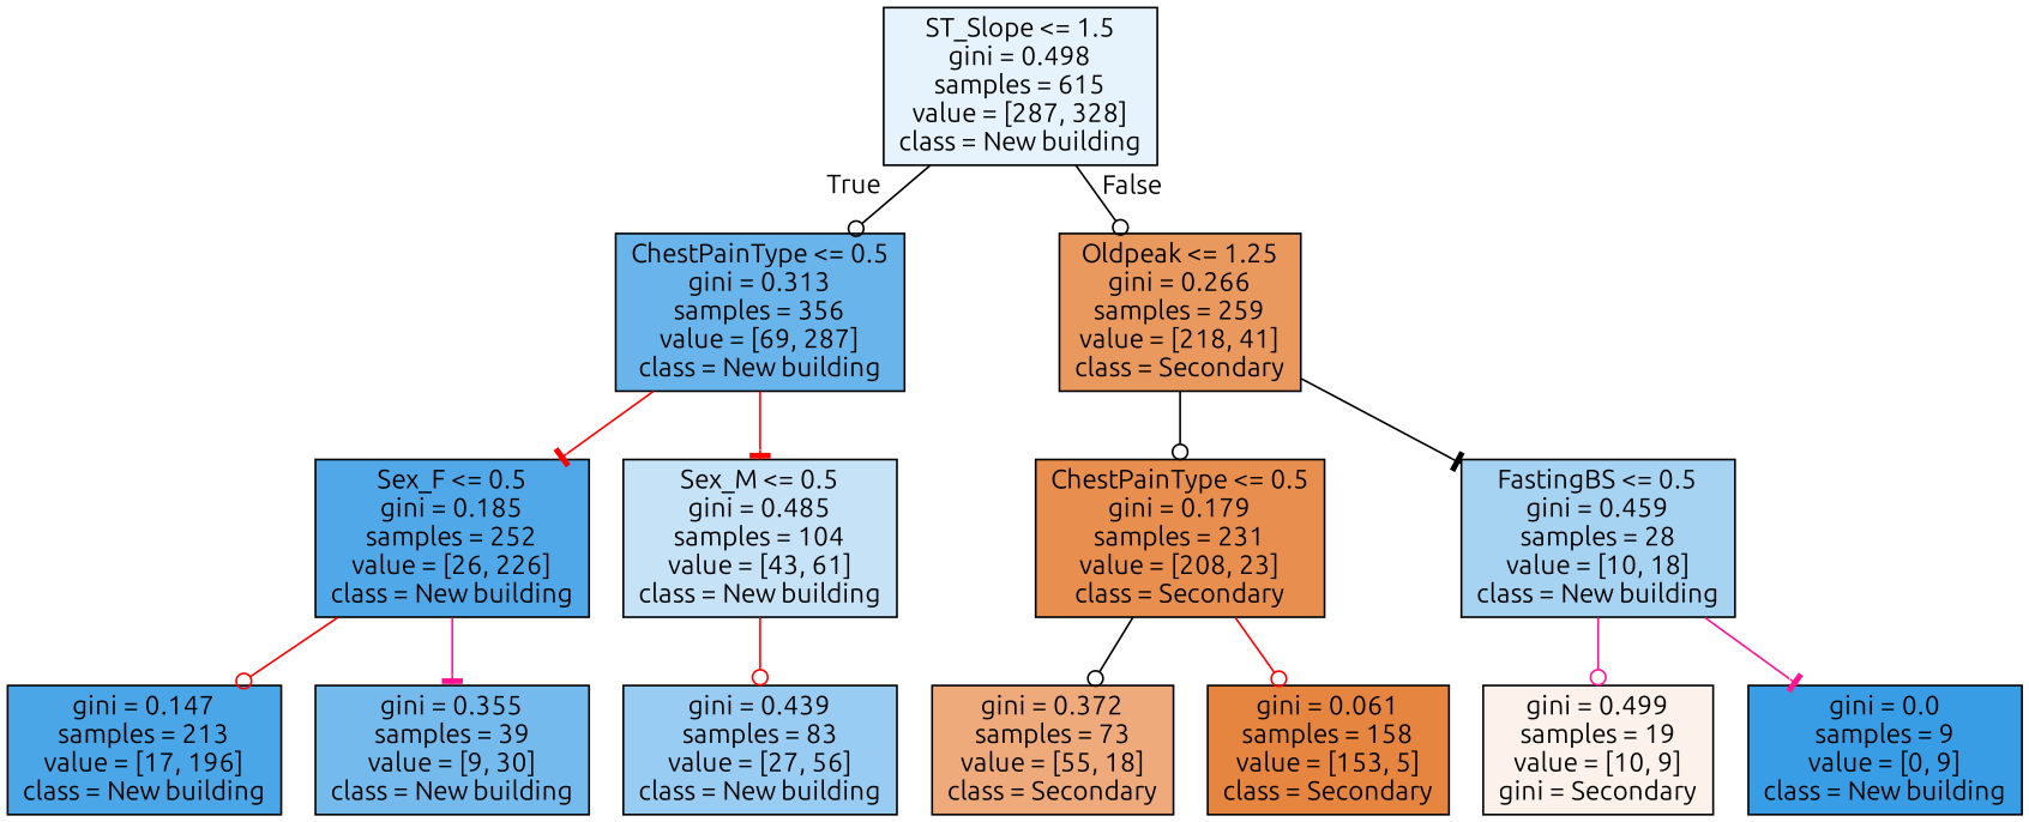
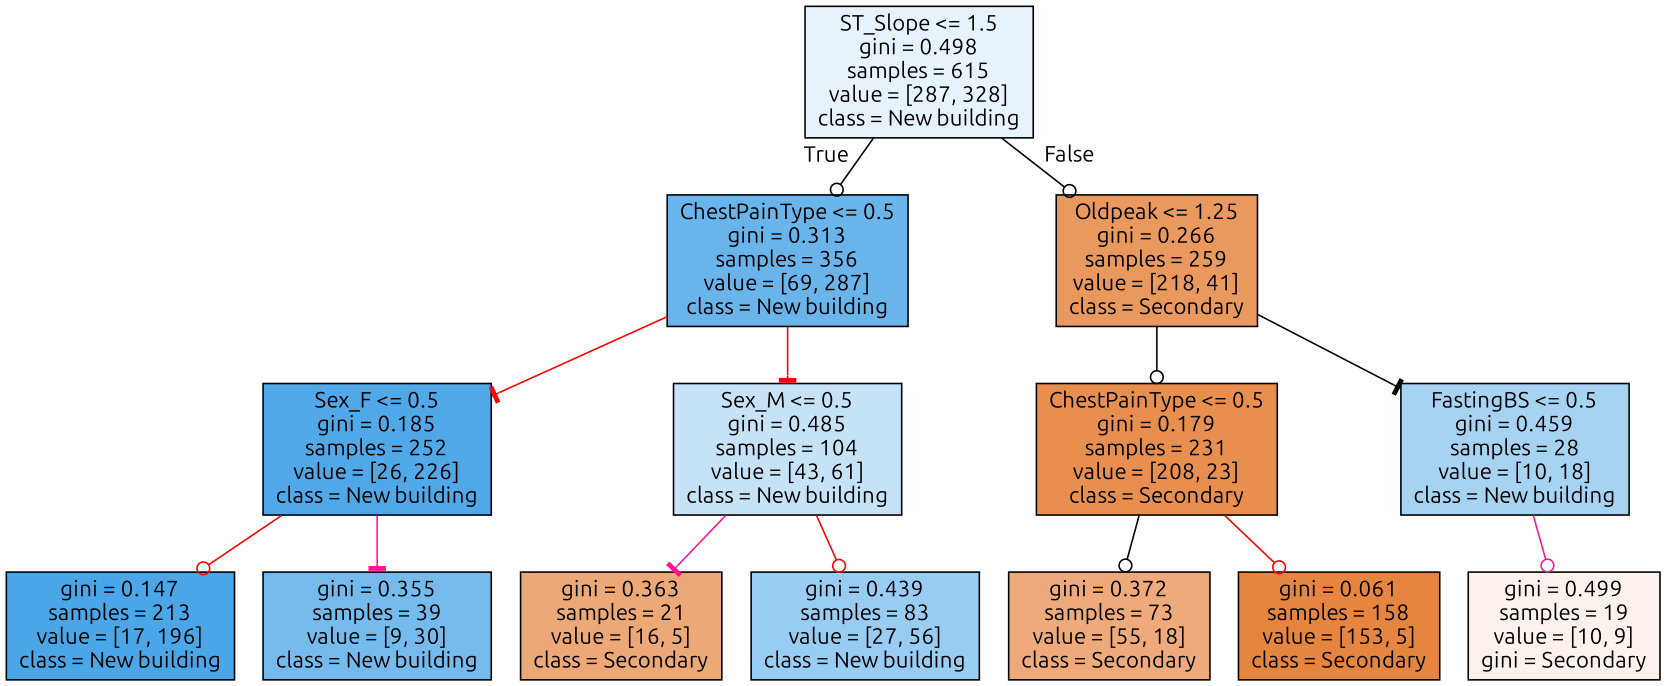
  digraph {
    fontname=Ubuntu
    node [color=black fontname=Ubuntu shape=box style=filled]
    edge [arrowhead=odot color=black fontname=Ubuntu]
    n1 [fillcolor="#e6f3fc" label="ST_Slope <= 1.5\ngini = 0.498\nsamples = 615\nvalue = [287, 328]\nclass = New building"]
    n2 [fillcolor="#69b5eb" label="ChestPainType <= 0.5\ngini = 0.313\nsamples = 356\nvalue = [69, 287]\nclass = New building"]
    n3 [fillcolor="#ea995e" label="Oldpeak <= 1.25\ngini = 0.266\nsamples = 259\nvalue = [218, 41]\nclass = Secondary"]
    n4 [fillcolor="#50a8e8" label="Sex_F <= 0.5\ngini = 0.185\nsamples = 252\nvalue = [26, 226]\nclass = New building"]
    n5 [fillcolor="#c5e2f7" label="Sex_M <= 0.5\ngini = 0.485\nsamples = 104\nvalue = [43, 61]\nclass = New building"]
    n6 [fillcolor="#e88f4f" label="ChestPainType <= 0.5\ngini = 0.179\nsamples = 231\nvalue = [208, 23]\nclass = Secondary"]
    n7 [fillcolor="#a7d3f3" label="FastingBS <= 0.5\ngini = 0.459\nsamples = 28\nvalue = [10, 18]\nclass = New building"]
    n8 [fillcolor="#4aa6e7" label="gini = 0.147\nsamples = 213\nvalue = [17, 196]\nclass = New building"]
    n9 [fillcolor="#74baed" label="gini = 0.355\nsamples = 39\nvalue = [9, 30]\nclass = New building"]
+   n10 [fillcolor="#eda877" label="gini = 0.363\nsamples = 21\nvalue = [16, 5]\nclass = Secondary"]
    n11 [fillcolor="#98ccf2" label="gini = 0.439\nsamples = 83\nvalue = [27, 56]\nclass = New building"]
    n12 [fillcolor="#eeaa7a" label="gini = 0.372\nsamples = 73\nvalue = [55, 18]\nclass = Secondary"]
    n13 [fillcolor="#e6853f" label="gini = 0.061\nsamples = 158\nvalue = [153, 5]\nclass = Secondary"]
    n14 [fillcolor="#fcf2eb" label="gini = 0.499\nsamples = 19\nvalue = [10, 9]\ngini = Secondary"]
-   n15 [fillcolor="#399de5" label="gini = 0.0\nsamples = 9\nvalue = [0, 9]\nclass = New building"]
    n1 -> n2 [headlabel=True labelangle=45 labeldistance=2.5]
    n1 -> n3 [headlabel=False labelangle=-45 labeldistance=2.5]
    n2 -> n4 [arrowhead=tee color=red]
    n2 -> n5 [arrowhead=tee color=red]
    n3 -> n6
    n3 -> n7 [arrowhead=tee]
    n4 -> n8 [color=red]
    n4 -> n9 [arrowhead=tee color=deeppink]
+   n5 -> n10 [arrowhead=tee color=deeppink]
    n5 -> n11 [color=red]
    n6 -> n12
    n6 -> n13 [color=red]
    n7 -> n14 [color=deeppink]
-   n7 -> n15 [arrowhead=tee color=deeppink]
  }
